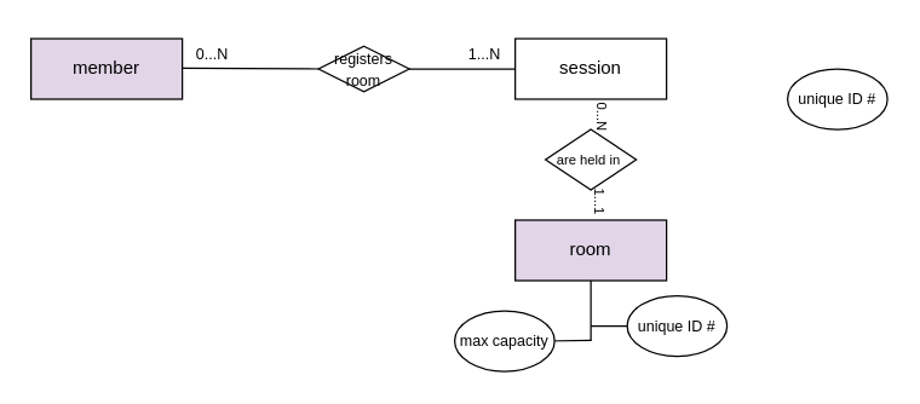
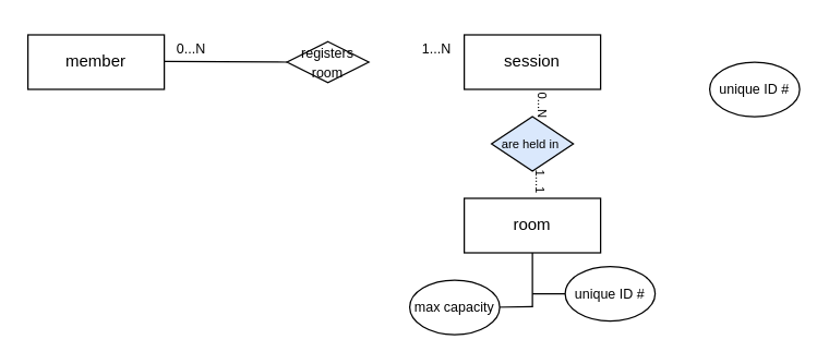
  <mxCell id="0" />
  <mxCell id="1" parent="0" />
- <mxCell id="2" value="member" style="rounded=0;whiteSpace=wrap;html=1;fillColor=#e1d5e7;" vertex="1" parent="1"><mxGeometry x="20" y="25" width="100" height="40" as="geometry" /></mxCell>
+ <mxCell id="2" value="member" style="rounded=0;whiteSpace=wrap;html=1;" vertex="1" parent="1"><mxGeometry x="20" y="25" width="100" height="40" as="geometry" /></mxCell>
  <mxCell id="3" value="" style="endArrow=none;html=1;rounded=0;entryX=0;entryY=0.5;entryDx=0;entryDy=0;" edge="1" parent="1" target="4"><mxGeometry relative="1" as="geometry"><mxPoint x="120" y="44.57" as="sourcePoint" /><mxPoint x="240" y="44.57" as="targetPoint" /></mxGeometry></mxCell>
  <mxCell id="4" value="&lt;font style=&quot;font-size: 10px&quot;&gt;registers&lt;br&gt;&amp;nbsp;room&amp;nbsp;&lt;/font&gt;" style="shape=rhombus;perimeter=rhombusPerimeter;whiteSpace=wrap;html=1;align=center;" vertex="1" parent="1"><mxGeometry x="210" y="30" width="60" height="30" as="geometry" /></mxCell>
- <mxCell id="5" value="room" style="rounded=0;whiteSpace=wrap;html=1;fillColor=#e1d5e7;" vertex="1" parent="1"><mxGeometry x="340" y="145" width="100" height="40" as="geometry" /></mxCell>
+ <mxCell id="5" value="room" style="rounded=0;whiteSpace=wrap;html=1;" vertex="1" parent="1"><mxGeometry x="340" y="145" width="100" height="40" as="geometry" /></mxCell>
  <mxCell id="6" value="" style="endArrow=none;html=1;rounded=0;fontSize=10;entryX=0.5;entryY=1;entryDx=0;entryDy=0;" edge="1" parent="1" target="5"><mxGeometry width="50" height="50" relative="1" as="geometry"><mxPoint x="390" y="225" as="sourcePoint" /><mxPoint x="440" y="215" as="targetPoint" /></mxGeometry></mxCell>
  <mxCell id="7" value="" style="endArrow=none;html=1;rounded=0;fontSize=10;" edge="1" parent="1"><mxGeometry width="50" height="50" relative="1" as="geometry"><mxPoint x="390" y="215" as="sourcePoint" /><mxPoint x="430" y="215" as="targetPoint" /></mxGeometry></mxCell>
  <mxCell id="8" value="unique ID #" style="ellipse;whiteSpace=wrap;html=1;align=center;fontSize=10;" vertex="1" parent="1"><mxGeometry x="414" y="195" width="66" height="40" as="geometry" /></mxCell>
  <mxCell id="9" value="" style="endArrow=none;html=1;rounded=0;fontSize=10;" edge="1" parent="1"><mxGeometry width="50" height="50" relative="1" as="geometry"><mxPoint x="360" y="225" as="sourcePoint" /><mxPoint x="390" y="224.57" as="targetPoint" /></mxGeometry></mxCell>
  <mxCell id="10" value="max capacity" style="ellipse;whiteSpace=wrap;html=1;align=center;fontSize=10;" vertex="1" parent="1"><mxGeometry x="300" y="205" width="66" height="40" as="geometry" /></mxCell>
  <mxCell id="11" value="session" style="rounded=0;whiteSpace=wrap;html=1;" vertex="1" parent="1"><mxGeometry x="340" y="25" width="100" height="40" as="geometry" /></mxCell>
  <mxCell id="12" value="0...N" style="text;html=1;strokeColor=none;fillColor=none;align=center;verticalAlign=middle;whiteSpace=wrap;rounded=0;fontSize=10;" vertex="1" parent="1"><mxGeometry x="110" y="20" width="60" height="30" as="geometry" /></mxCell>
- <mxCell id="13" value="" style="endArrow=none;html=1;rounded=0;fontSize=10;exitX=1;exitY=0.5;exitDx=0;exitDy=0;entryX=0;entryY=0.5;entryDx=0;entryDy=0;" edge="1" parent="1" source="4" target="11"><mxGeometry width="50" height="50" relative="1" as="geometry"><mxPoint x="270" y="125" as="sourcePoint" /><mxPoint x="320" y="75" as="targetPoint" /></mxGeometry></mxCell>
  <mxCell id="14" value="1...N" style="text;html=1;strokeColor=none;fillColor=none;align=center;verticalAlign=middle;whiteSpace=wrap;rounded=0;fontSize=10;" vertex="1" parent="1"><mxGeometry x="290" y="20" width="60" height="30" as="geometry" /></mxCell>
  <mxCell id="15" value="unique ID #" style="ellipse;whiteSpace=wrap;html=1;align=center;fontSize=10;" vertex="1" parent="1"><mxGeometry x="520" y="45" width="66" height="40" as="geometry" /></mxCell>
  <mxCell id="16" value="" style="endArrow=none;html=1;rounded=0;fontSize=10;entryX=0.5;entryY=1;entryDx=0;entryDy=0;" edge="1" parent="1" target="17"><mxGeometry width="50" height="50" relative="1" as="geometry"><mxPoint x="390" y="105" as="sourcePoint" /><mxPoint x="390" y="65" as="targetPoint" /></mxGeometry></mxCell>
- <mxCell id="17" value="&lt;font style=&quot;font-size: 9px&quot;&gt;are held in&amp;nbsp;&lt;/font&gt;" style="rhombus;whiteSpace=wrap;html=1;fontSize=10;" vertex="1" parent="1"><mxGeometry x="360" y="85" width="60" height="40" as="geometry" /></mxCell>
+ <mxCell id="17" value="&lt;font style=&quot;font-size: 9px&quot;&gt;are held in&amp;nbsp;&lt;/font&gt;" style="rhombus;whiteSpace=wrap;html=1;fontSize=10;fillColor=#dae8fc;" vertex="1" parent="1"><mxGeometry x="360" y="85" width="60" height="40" as="geometry" /></mxCell>
  <mxCell id="18" value="1...1" style="text;html=1;strokeColor=none;fillColor=none;align=center;verticalAlign=middle;whiteSpace=wrap;rounded=0;fontSize=9;rotation=90;" vertex="1" parent="1"><mxGeometry x="366" y="118" width="60" height="30" as="geometry" /></mxCell>
  <mxCell id="19" value="0...N" style="text;html=1;strokeColor=none;fillColor=none;align=center;verticalAlign=middle;whiteSpace=wrap;rounded=0;fontSize=9;rotation=90;" vertex="1" parent="1"><mxGeometry x="367" y="62" width="60" height="30" as="geometry" /></mxCell>
